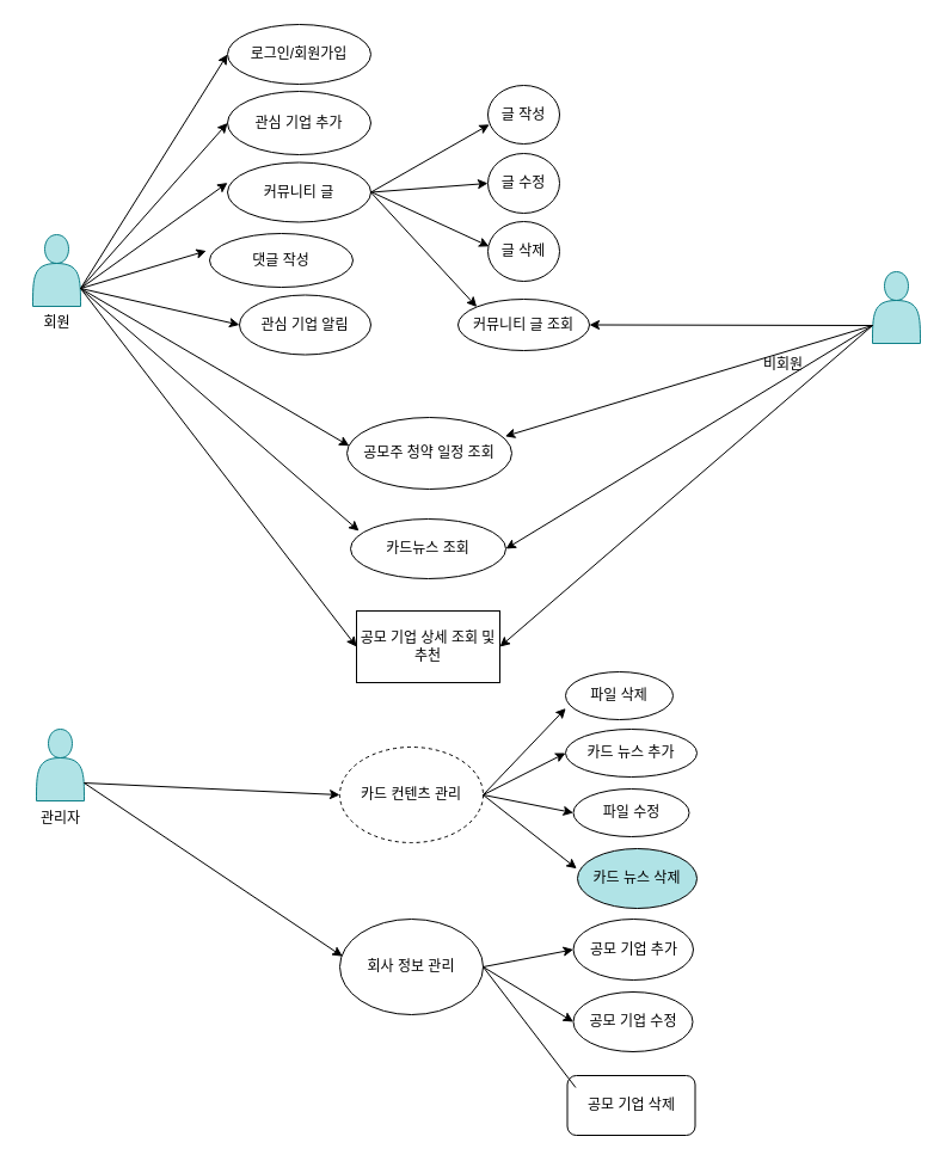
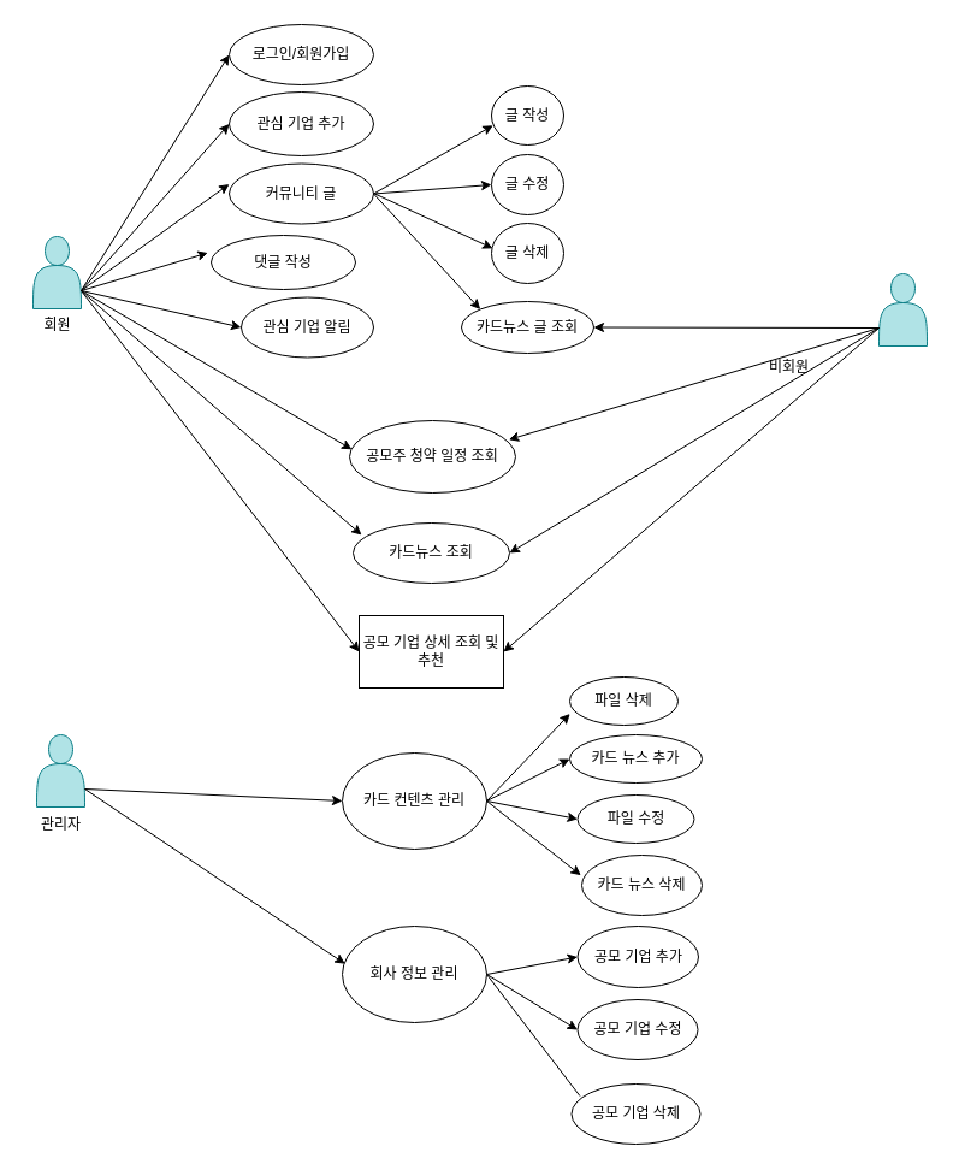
  <mxCell id="0" />
  <mxCell id="1" parent="0" />
  <mxCell id="2" value="" style="shape=actor;whiteSpace=wrap;html=1;rounded=1;fillColor=#b0e3e6;strokeColor=#0e8088;" vertex="1" parent="1"><mxGeometry x="27" y="196" width="40" height="60" as="geometry" /></mxCell>
  <mxCell id="3" value="" style="shape=actor;whiteSpace=wrap;html=1;fillColor=#b0e3e6;strokeColor=#0e8088;" vertex="1" parent="1"><mxGeometry x="730" y="227" width="40" height="60" as="geometry" /></mxCell>
  <mxCell id="4" value="회원" style="text;html=1;align=center;verticalAlign=middle;resizable=0;points=[];autosize=1;strokeColor=none;fillColor=none;" vertex="1" parent="1"><mxGeometry x="22" y="255" width="50" height="30" as="geometry" /></mxCell>
  <mxCell id="5" value="비회원" style="text;html=1;align=center;verticalAlign=middle;resizable=0;points=[];autosize=1;strokeColor=none;fillColor=none;" vertex="1" parent="1"><mxGeometry x="625" y="290" width="60" height="30" as="geometry" /></mxCell>
  <mxCell id="6" value="공모주 청약 일정 조회" style="ellipse;whiteSpace=wrap;html=1;" vertex="1" parent="1"><mxGeometry x="290" y="349" width="138" height="60" as="geometry" /></mxCell>
  <mxCell id="7" value="카드뉴스 조회" style="ellipse;whiteSpace=wrap;html=1;" vertex="1" parent="1"><mxGeometry x="293" y="434" width="130" height="50" as="geometry" /></mxCell>
  <mxCell id="8" value="관심 기업 추가" style="ellipse;whiteSpace=wrap;html=1;" vertex="1" parent="1"><mxGeometry x="190" y="76" width="120" height="53" as="geometry" /></mxCell>
  <mxCell id="9" value="커뮤니티 글" style="ellipse;whiteSpace=wrap;html=1;" vertex="1" parent="1"><mxGeometry x="190" y="135.5" width="120" height="50" as="geometry" /></mxCell>
  <mxCell id="10" value="댓글 작성" style="ellipse;whiteSpace=wrap;html=1;" vertex="1" parent="1"><mxGeometry x="175" y="195" width="120" height="45" as="geometry" /></mxCell>
  <mxCell id="11" value="공모 기업 상세 조회 및 추천" style="whiteSpace=wrap;html=1;rounded=0;" vertex="1" parent="1"><mxGeometry x="298" y="511" width="120" height="60" as="geometry" /></mxCell>
- <mxCell id="12" value="커뮤니티 글 조회" style="ellipse;whiteSpace=wrap;html=1;" vertex="1" parent="1"><mxGeometry x="383" y="250" width="110" height="43" as="geometry" /></mxCell>
+ <mxCell id="12" value="카드뉴스 글 조회" style="ellipse;whiteSpace=wrap;html=1;" vertex="1" parent="1"><mxGeometry x="383" y="250" width="110" height="43" as="geometry" /></mxCell>
  <mxCell id="13" value="" style="shape=actor;whiteSpace=wrap;html=1;fillColor=#b0e3e6;strokeColor=#0e8088;" vertex="1" parent="1"><mxGeometry x="30" y="610" width="40" height="60" as="geometry" /></mxCell>
  <mxCell id="14" value="관리자" style="text;html=1;align=center;verticalAlign=middle;resizable=0;points=[];autosize=1;strokeColor=none;fillColor=none;" vertex="1" parent="1"><mxGeometry x="20" y="670" width="60" height="30" as="geometry" /></mxCell>
- <mxCell id="15" value="카드 컨텐츠 관리" style="ellipse;whiteSpace=wrap;html=1;dashed=1;" vertex="1" parent="1"><mxGeometry x="284" y="625" width="120" height="80" as="geometry" /></mxCell>
+ <mxCell id="15" value="카드 컨텐츠 관리" style="ellipse;whiteSpace=wrap;html=1;" vertex="1" parent="1"><mxGeometry x="284" y="625" width="120" height="80" as="geometry" /></mxCell>
  <mxCell id="16" value="회사 정보 관리" style="ellipse;whiteSpace=wrap;html=1;" vertex="1" parent="1"><mxGeometry x="284" y="769" width="120" height="80" as="geometry" /></mxCell>
  <mxCell id="17" value="" style="endArrow=classic;html=1;rounded=0;exitX=1;exitY=0.75;exitDx=0;exitDy=0;entryX=0;entryY=0.5;entryDx=0;entryDy=0;" edge="1" parent="1" source="2" target="18"><mxGeometry width="50" height="50" relative="1" as="geometry"><mxPoint x="70" y="96" as="sourcePoint" /><mxPoint x="190" y="70" as="targetPoint" /></mxGeometry></mxCell>
  <mxCell id="18" value="로그인/회원가입" style="ellipse;whiteSpace=wrap;html=1;" vertex="1" parent="1"><mxGeometry x="190" y="20" width="120" height="50" as="geometry" /></mxCell>
  <mxCell id="19" value="" style="endArrow=classic;html=1;rounded=0;exitX=1;exitY=0.75;exitDx=0;exitDy=0;entryX=0;entryY=0.5;entryDx=0;entryDy=0;" edge="1" parent="1" source="2" target="8"><mxGeometry width="50" height="50" relative="1" as="geometry"><mxPoint x="420" y="300" as="sourcePoint" /><mxPoint x="200" y="110" as="targetPoint" /><Array as="points" /></mxGeometry></mxCell>
  <mxCell id="20" value="" style="endArrow=classic;html=1;rounded=0;exitX=1;exitY=0.75;exitDx=0;exitDy=0;entryX=0;entryY=0.34;entryDx=0;entryDy=0;entryPerimeter=0;" edge="1" parent="1" source="2" target="9"><mxGeometry width="50" height="50" relative="1" as="geometry"><mxPoint x="420" y="300" as="sourcePoint" /><mxPoint x="200" y="150" as="targetPoint" /></mxGeometry></mxCell>
  <mxCell id="21" value="" style="endArrow=classic;html=1;rounded=0;exitX=1;exitY=0.75;exitDx=0;exitDy=0;entryX=-0.023;entryY=0.324;entryDx=0;entryDy=0;entryPerimeter=0;" edge="1" parent="1" source="2" target="10"><mxGeometry width="50" height="50" relative="1" as="geometry"><mxPoint x="420" y="300" as="sourcePoint" /><mxPoint x="200" y="190" as="targetPoint" /></mxGeometry></mxCell>
  <mxCell id="22" value="" style="endArrow=classic;html=1;rounded=0;exitX=1;exitY=0.5;exitDx=0;exitDy=0;entryX=0.02;entryY=0.669;entryDx=0;entryDy=0;entryPerimeter=0;" edge="1" parent="1" source="9" target="23"><mxGeometry width="50" height="50" relative="1" as="geometry"><mxPoint x="420" y="330" as="sourcePoint" /><mxPoint x="410" y="110" as="targetPoint" /></mxGeometry></mxCell>
  <mxCell id="23" value="글 작성" style="ellipse;whiteSpace=wrap;html=1;" vertex="1" parent="1"><mxGeometry x="408" y="71" width="60" height="49" as="geometry" /></mxCell>
  <mxCell id="24" value="글 수정" style="ellipse;whiteSpace=wrap;html=1;" vertex="1" parent="1"><mxGeometry x="408" y="128" width="60" height="50" as="geometry" /></mxCell>
  <mxCell id="25" value="글 삭제" style="ellipse;whiteSpace=wrap;html=1;" vertex="1" parent="1"><mxGeometry x="408" y="185" width="60" height="50" as="geometry" /></mxCell>
  <mxCell id="26" value="" style="endArrow=classic;html=1;rounded=0;exitX=1;exitY=0.5;exitDx=0;exitDy=0;entryX=0;entryY=0.376;entryDx=0;entryDy=0;entryPerimeter=0;" edge="1" parent="1"><mxGeometry width="50" height="50" relative="1" as="geometry"><mxPoint x="311" y="160.5" as="sourcePoint" /><mxPoint x="409" y="205.8" as="targetPoint" /></mxGeometry></mxCell>
  <mxCell id="27" value="" style="endArrow=classic;html=1;rounded=0;exitX=1;exitY=0.5;exitDx=0;exitDy=0;entryX=0;entryY=0.5;entryDx=0;entryDy=0;" edge="1" parent="1" source="9" target="24"><mxGeometry width="50" height="50" relative="1" as="geometry"><mxPoint x="380" y="170" as="sourcePoint" /><mxPoint x="410" y="150" as="targetPoint" /></mxGeometry></mxCell>
  <mxCell id="28" value="" style="endArrow=classic;html=1;rounded=0;exitX=1;exitY=0.5;exitDx=0;exitDy=0;entryX=0;entryY=0;entryDx=0;entryDy=0;" edge="1" parent="1" source="9" target="12"><mxGeometry width="50" height="50" relative="1" as="geometry"><mxPoint x="380" y="180" as="sourcePoint" /><mxPoint x="390" y="260" as="targetPoint" /></mxGeometry></mxCell>
  <mxCell id="29" value="" style="endArrow=classic;html=1;rounded=0;exitX=0;exitY=0.75;exitDx=0;exitDy=0;entryX=1;entryY=0.5;entryDx=0;entryDy=0;" edge="1" parent="1" source="3" target="12"><mxGeometry width="50" height="50" relative="1" as="geometry"><mxPoint x="420" y="330" as="sourcePoint" /><mxPoint x="470" y="280" as="targetPoint" /></mxGeometry></mxCell>
  <mxCell id="30" value="" style="endArrow=classic;html=1;rounded=0;exitX=0;exitY=0.75;exitDx=0;exitDy=0;entryX=0.959;entryY=0.263;entryDx=0;entryDy=0;entryPerimeter=0;" edge="1" parent="1" source="3" target="6"><mxGeometry width="50" height="50" relative="1" as="geometry"><mxPoint x="428" y="370" as="sourcePoint" /><mxPoint x="478" y="320" as="targetPoint" /></mxGeometry></mxCell>
  <mxCell id="31" value="" style="endArrow=classic;html=1;rounded=0;exitX=1;exitY=0.75;exitDx=0;exitDy=0;entryX=0.014;entryY=0.397;entryDx=0;entryDy=0;entryPerimeter=0;" edge="1" parent="1" source="2" target="6"><mxGeometry width="50" height="50" relative="1" as="geometry"><mxPoint x="380" y="350" as="sourcePoint" /><mxPoint x="430" y="300" as="targetPoint" /></mxGeometry></mxCell>
  <mxCell id="32" value="" style="endArrow=classic;html=1;rounded=0;exitX=1;exitY=0.75;exitDx=0;exitDy=0;entryX=0.054;entryY=0.2;entryDx=0;entryDy=0;entryPerimeter=0;" edge="1" parent="1" source="2" target="7"><mxGeometry width="50" height="50" relative="1" as="geometry"><mxPoint x="80" y="330" as="sourcePoint" /><mxPoint x="130" y="280" as="targetPoint" /></mxGeometry></mxCell>
  <mxCell id="33" value="" style="endArrow=classic;html=1;rounded=0;exitX=0;exitY=0.75;exitDx=0;exitDy=0;entryX=1;entryY=0.5;entryDx=0;entryDy=0;" edge="1" parent="1" source="3" target="7"><mxGeometry width="50" height="50" relative="1" as="geometry"><mxPoint x="370" y="390" as="sourcePoint" /><mxPoint x="420" y="340" as="targetPoint" /></mxGeometry></mxCell>
  <mxCell id="34" value="" style="endArrow=classic;html=1;rounded=0;entryX=1;entryY=0.5;entryDx=0;entryDy=0;exitX=0;exitY=0.75;exitDx=0;exitDy=0;" edge="1" parent="1" source="3" target="11"><mxGeometry width="50" height="50" relative="1" as="geometry"><mxPoint x="380" y="390" as="sourcePoint" /><mxPoint x="430" y="340" as="targetPoint" /></mxGeometry></mxCell>
  <mxCell id="35" value="" style="endArrow=classic;html=1;rounded=0;exitX=1;exitY=0.75;exitDx=0;exitDy=0;entryX=0;entryY=0.5;entryDx=0;entryDy=0;" edge="1" parent="1" source="2" target="11"><mxGeometry width="50" height="50" relative="1" as="geometry"><mxPoint x="390" y="420" as="sourcePoint" /><mxPoint x="440" y="370" as="targetPoint" /></mxGeometry></mxCell>
  <mxCell id="36" value="" style="endArrow=classic;html=1;rounded=0;exitX=1;exitY=0.75;exitDx=0;exitDy=0;entryX=0;entryY=0.5;entryDx=0;entryDy=0;" edge="1" parent="1" source="13" target="15"><mxGeometry width="50" height="50" relative="1" as="geometry"><mxPoint x="380" y="630" as="sourcePoint" /><mxPoint x="430" y="580" as="targetPoint" /></mxGeometry></mxCell>
  <mxCell id="37" value="" style="endArrow=classic;html=1;rounded=0;exitX=1;exitY=0.75;exitDx=0;exitDy=0;entryX=0.019;entryY=0.39;entryDx=0;entryDy=0;entryPerimeter=0;" edge="1" parent="1" source="13" target="16"><mxGeometry width="50" height="50" relative="1" as="geometry"><mxPoint x="380" y="630" as="sourcePoint" /><mxPoint x="280" y="770" as="targetPoint" /></mxGeometry></mxCell>
  <mxCell id="38" value="카드 뉴스 추가" style="ellipse;whiteSpace=wrap;html=1;" vertex="1" parent="1"><mxGeometry x="473" y="610" width="110" height="40" as="geometry" /></mxCell>
  <mxCell id="39" value="파일 수정" style="ellipse;whiteSpace=wrap;html=1;" vertex="1" parent="1"><mxGeometry x="479.5" y="660" width="97" height="40" as="geometry" /></mxCell>
  <mxCell id="40" value="파일 삭제" style="ellipse;whiteSpace=wrap;html=1;" vertex="1" parent="1"><mxGeometry x="473" y="562" width="90" height="40" as="geometry" /></mxCell>
- <mxCell id="41" value="카드 뉴스 삭제" style="ellipse;whiteSpace=wrap;html=1;fillColor=#b0e3e6;" vertex="1" parent="1"><mxGeometry x="483" y="710" width="100" height="50" as="geometry" /></mxCell>
+ <mxCell id="41" value="카드 뉴스 삭제" style="ellipse;whiteSpace=wrap;html=1;" vertex="1" parent="1"><mxGeometry x="483" y="710" width="100" height="50" as="geometry" /></mxCell>
  <mxCell id="42" value="" style="endArrow=classic;html=1;rounded=0;entryX=0.002;entryY=0.763;entryDx=0;entryDy=0;entryPerimeter=0;exitX=1;exitY=0.5;exitDx=0;exitDy=0;" edge="1" parent="1" source="15" target="40"><mxGeometry width="50" height="50" relative="1" as="geometry"><mxPoint x="400" y="650" as="sourcePoint" /><mxPoint x="430" y="580" as="targetPoint" /></mxGeometry></mxCell>
  <mxCell id="43" value="" style="endArrow=classic;html=1;rounded=0;entryX=0;entryY=0.5;entryDx=0;entryDy=0;exitX=1;exitY=0.5;exitDx=0;exitDy=0;" edge="1" parent="1" source="15" target="38"><mxGeometry width="50" height="50" relative="1" as="geometry"><mxPoint x="380" y="630" as="sourcePoint" /><mxPoint x="430" y="580" as="targetPoint" /></mxGeometry></mxCell>
  <mxCell id="44" value="" style="endArrow=classic;html=1;rounded=0;exitX=1;exitY=0.5;exitDx=0;exitDy=0;entryX=0;entryY=0.5;entryDx=0;entryDy=0;" edge="1" parent="1" source="15" target="39"><mxGeometry width="50" height="50" relative="1" as="geometry"><mxPoint x="380" y="630" as="sourcePoint" /><mxPoint x="430" y="580" as="targetPoint" /></mxGeometry></mxCell>
  <mxCell id="45" value="" style="endArrow=classic;html=1;rounded=0;exitX=1;exitY=0.5;exitDx=0;exitDy=0;entryX=-0.007;entryY=0.334;entryDx=0;entryDy=0;entryPerimeter=0;" edge="1" parent="1" source="15" target="41"><mxGeometry width="50" height="50" relative="1" as="geometry"><mxPoint x="380" y="630" as="sourcePoint" /><mxPoint x="430" y="580" as="targetPoint" /></mxGeometry></mxCell>
  <mxCell id="46" value="공모 기업 추가" style="ellipse;whiteSpace=wrap;html=1;" vertex="1" parent="1"><mxGeometry x="479.5" y="769" width="100.5" height="51" as="geometry" /></mxCell>
  <mxCell id="47" value="관심 기업 알림" style="ellipse;whiteSpace=wrap;html=1;" vertex="1" parent="1"><mxGeometry x="200" y="246.5" width="110" height="50" as="geometry" /></mxCell>
  <mxCell id="48" value="" style="endArrow=classic;html=1;rounded=0;exitX=1;exitY=0.75;exitDx=0;exitDy=0;entryX=0;entryY=0.5;entryDx=0;entryDy=0;" edge="1" parent="1" source="2" target="47"><mxGeometry width="50" height="50" relative="1" as="geometry"><mxPoint x="460" y="350" as="sourcePoint" /><mxPoint x="510" y="300" as="targetPoint" /></mxGeometry></mxCell>
- <mxCell id="49" value="공모 기업 삭제" style="whiteSpace=wrap;html=1;rounded=1;" vertex="1" parent="1"><mxGeometry x="474.5" y="900" width="107" height="50" as="geometry" /></mxCell>
+ <mxCell id="49" value="공모 기업 삭제" style="ellipse;whiteSpace=wrap;html=1;" vertex="1" parent="1"><mxGeometry x="474.5" y="900" width="107" height="50" as="geometry" /></mxCell>
  <mxCell id="50" value="공모 기업 수정" style="ellipse;whiteSpace=wrap;html=1;" vertex="1" parent="1"><mxGeometry x="479.5" y="830" width="100" height="50" as="geometry" /></mxCell>
  <mxCell id="51" value="" style="endArrow=classic;html=1;rounded=0;exitX=1;exitY=0.5;exitDx=0;exitDy=0;entryX=0;entryY=0.5;entryDx=0;entryDy=0;" edge="1" parent="1" source="16" target="46"><mxGeometry width="50" height="50" relative="1" as="geometry"><mxPoint x="460" y="900" as="sourcePoint" /><mxPoint x="510" y="850" as="targetPoint" /></mxGeometry></mxCell>
  <mxCell id="52" value="" style="endArrow=classic;html=1;rounded=0;exitX=1;exitY=0.5;exitDx=0;exitDy=0;entryX=0;entryY=0.5;entryDx=0;entryDy=0;" edge="1" parent="1" source="16" target="50"><mxGeometry width="50" height="50" relative="1" as="geometry"><mxPoint x="460" y="900" as="sourcePoint" /><mxPoint x="510" y="850" as="targetPoint" /></mxGeometry></mxCell>
  <mxCell id="53" value="" style="endArrow=none;html=1;rounded=0;exitX=1;exitY=0.5;exitDx=0;exitDy=0;entryX=0.065;entryY=0.2;entryDx=0;entryDy=0;entryPerimeter=0;" edge="1" parent="1" source="16" target="49"><mxGeometry width="50" height="50" relative="1" as="geometry"><mxPoint x="460" y="900" as="sourcePoint" /><mxPoint x="510" y="850" as="targetPoint" /></mxGeometry></mxCell>
